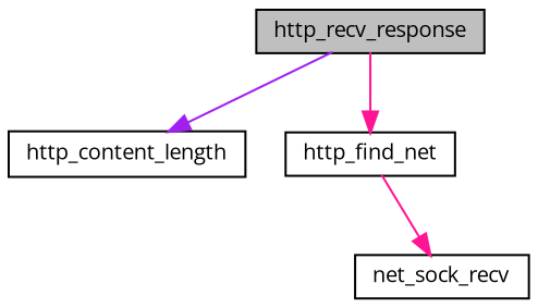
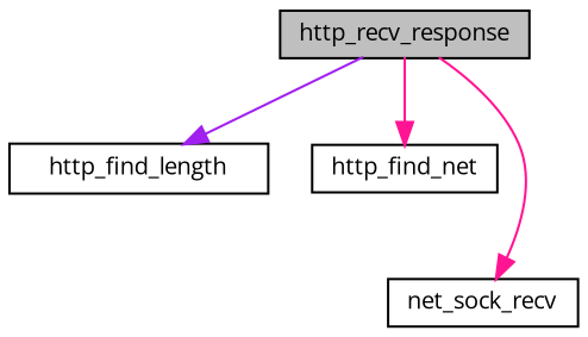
  digraph {
    fontname="Open Sans"
    rankdir=TB
    node [color=black fillcolor=white fontname="Open Sans" fontsize=10 shape=record style=filled]
    edge [color=deeppink fontname="Open Sans" fontsize=10 labelfontname=Helvetica labelfontsize=10 style=solid]
    n1 [fillcolor=grey75 fontcolor=black height=0.2 label=http_recv_response width=0.4]
-   n2 [height=0.2 label=http_content_length width=0.4]
+   n2 [height=0.2 label=http_find_length width=0.4]
    n3 [height=0.2 label=http_find_net width=0.4]
    n4 [height=0.2 label=net_sock_recv width=0.4]
    n1 -> n2 [color=purple]
    n1 -> n3
-   n3 -> n4
+   n1 -> n4
  }
